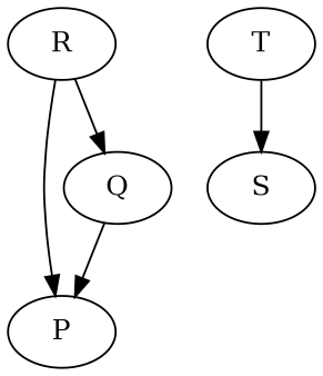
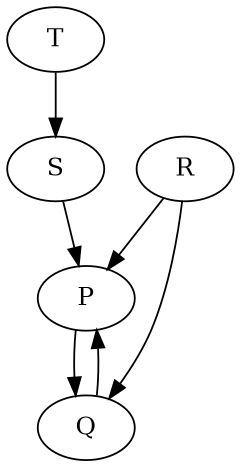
  digraph {
    P
    Q
    R
    S
    T
+   P -> Q
    Q -> P
    R -> P
    R -> Q
+   S -> P
    T -> S
  }
